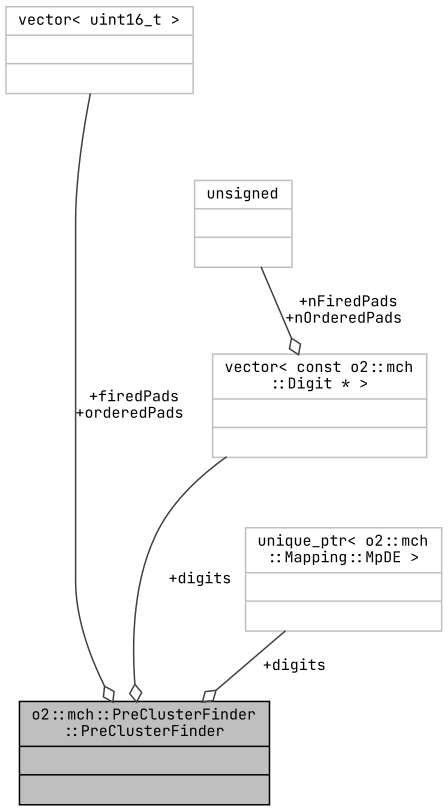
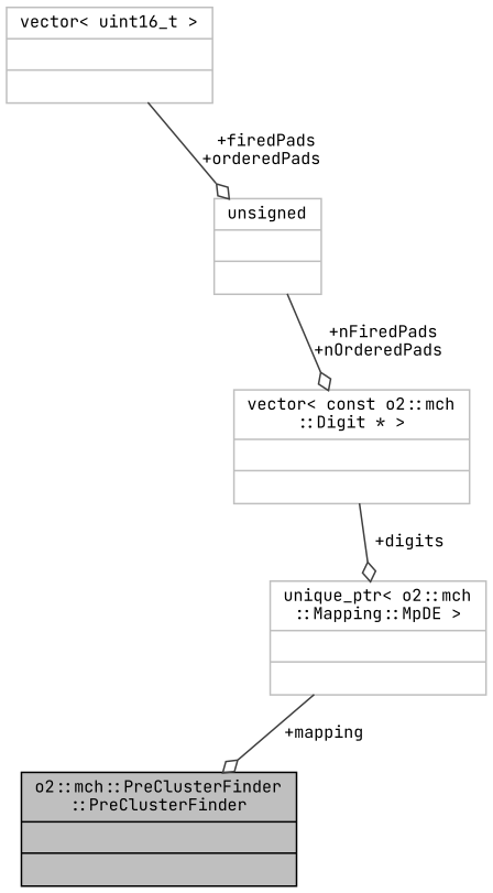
  digraph {
    fontname="JetBrains Mono"
    node [color=grey75 fontname="JetBrains Mono" fontsize=10 shape=record]
    edge [arrowhead=odiamond color=grey25 fontname="JetBrains Mono" fontsize=10 labelfontname=Helvetica labelfontsize=10 style=solid]
    n1 [color=black fillcolor=grey75 fontcolor=black height=0.2 label="{o2::mch::PreClusterFinder\l::PreClusterFinder\n||}" style=filled width=0.4]
    n2 [height=0.2 label="{vector\< const o2::mch\l::Digit * \>\n||}" width=0.4]
    n3 [height=0.2 label="{vector\< uint16_t \>\n||}" width=0.4]
    n4 [height=0.2 label="{unique_ptr\< o2::mch\l::Mapping::MpDE \>\n||}" width=0.4]
    n5 [height=0.2 label="{unsigned\n||}" width=0.4]
-   n2 -> n1 [label=" +digits"]
-   n3 -> n1 [label=" +firedPads\n+orderedPads"]
-   n4 -> n1 [label=" +digits"]
+   n2 -> n4 [label=" +digits"]
+   n3 -> n5 [label=" +firedPads\n+orderedPads"]
+   n4 -> n1 [label=" +mapping"]
    n5 -> n2 [label=" +nFiredPads\n+nOrderedPads"]
  }
